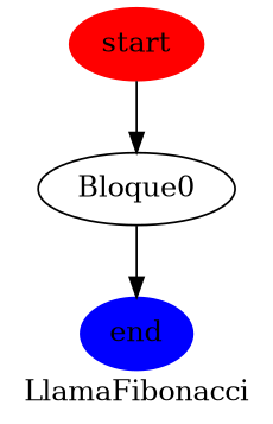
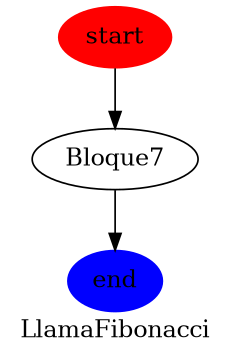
  digraph {
    label=LlamaFibonacci
    node [style=filled]
    end [color=blue]
-   Bloque0 [style=""]
+   Bloque0 [label=Bloque7 style=""]
    start [color=red]
    Bloque0 -> end
    start -> Bloque0
  }
